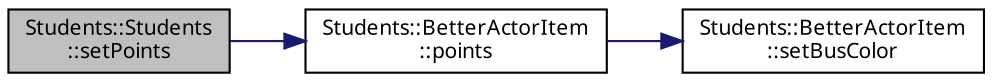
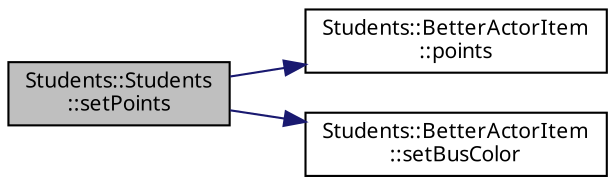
  digraph {
    fontname="Noto Sans"
    rankdir=LR
    node [color=black fillcolor=white fontname="Noto Sans" fontsize=10 shape=record style=filled]
    edge [color=midnightblue fontname="Noto Sans" fontsize=10 labelfontname=Helvetica labelfontsize=10 style=solid]
    n1 [fillcolor=grey75 fontcolor=black height=0.2 label="Students::Students\l::setPoints" width=0.4]
    n2 [height=0.2 label="Students::BetterActorItem\l::points" width=0.4]
    n3 [height=0.2 label="Students::BetterActorItem\l::setBusColor" width=0.4]
    n1 -> n2
-   n2 -> n3
+   n1 -> n3
  }
